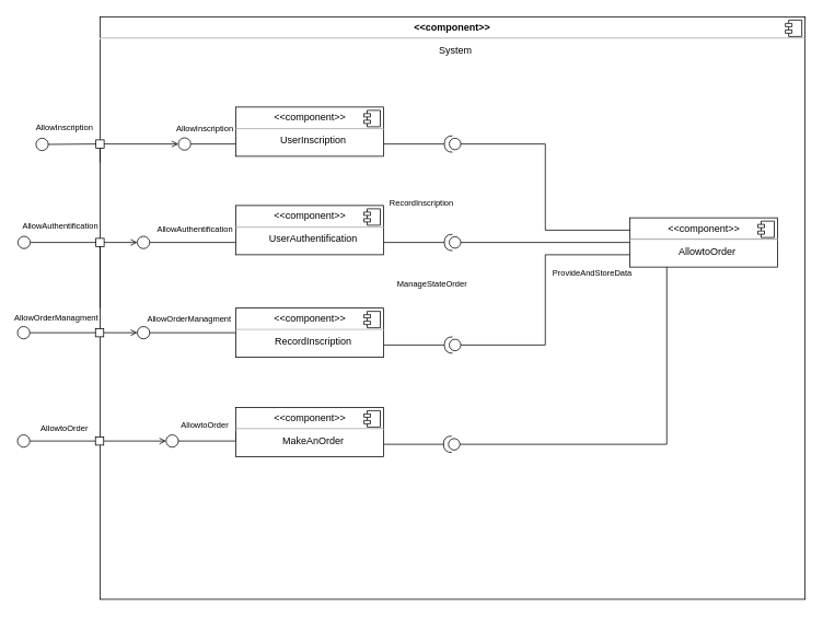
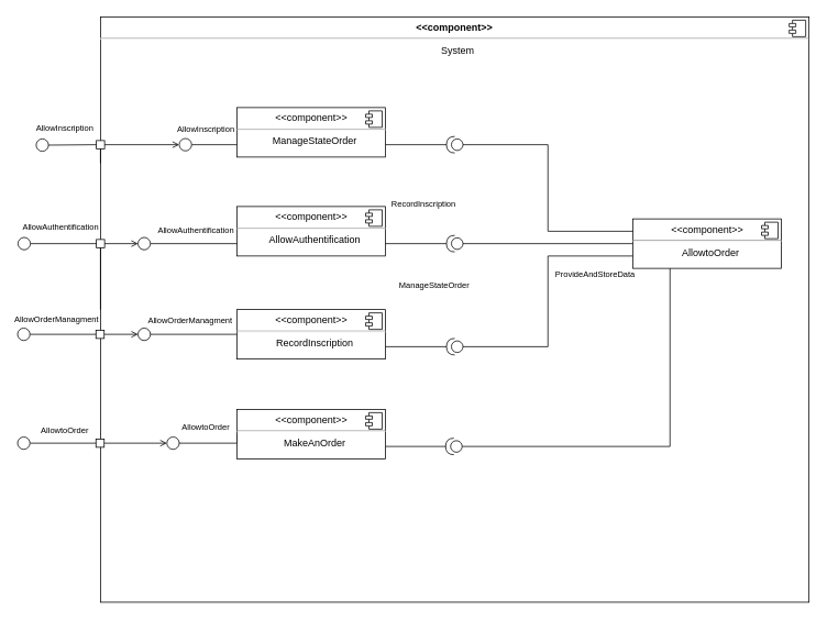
  <mxCell id="0" />
  <mxCell id="1" parent="0" />
  <mxCell id="2" value="&lt;p style=&quot;margin: 6px 0px 0px&quot;&gt;&lt;b&gt;&amp;lt;&amp;lt;component&amp;gt;&amp;gt;&lt;/b&gt;&lt;/p&gt;&lt;hr&gt;&lt;p style=&quot;margin: 0px ; margin-left: 8px&quot;&gt;System&lt;/p&gt;" style="align=center;overflow=fill;html=1;dropTarget=0;fillColor=#ffffff;" vertex="1" parent="1"><mxGeometry x="121" y="20" width="859" height="710" as="geometry" /></mxCell>
  <mxCell id="3" value="" style="shape=component;jettyWidth=8;jettyHeight=4;" vertex="1" parent="2"><mxGeometry x="1" width="20" height="20" relative="1" as="geometry"><mxPoint x="-24" y="4" as="offset" /></mxGeometry></mxCell>
- <mxCell id="4" value="&lt;p style=&quot;margin: 0px ; margin-top: 6px ; text-align: center&quot;&gt;&amp;lt;&amp;lt;component&amp;gt;&amp;gt;&lt;/p&gt;&lt;hr&gt;&lt;p style=&quot;text-align: center ; margin: 0px 0px 0px 8px&quot;&gt;&lt;span&gt;UserAuthentification&lt;/span&gt;&lt;br&gt;&lt;/p&gt;" style="align=left;overflow=fill;html=1;dropTarget=0;" vertex="1" parent="1"><mxGeometry x="286.5" y="250" width="180" height="60" as="geometry" /></mxCell>
+ <mxCell id="4" value="&lt;p style=&quot;margin: 0px ; margin-top: 6px ; text-align: center&quot;&gt;&amp;lt;&amp;lt;component&amp;gt;&amp;gt;&lt;/p&gt;&lt;hr&gt;&lt;p style=&quot;text-align: center ; margin: 0px 0px 0px 8px&quot;&gt;&lt;span&gt;AllowAuthentification&lt;/span&gt;&lt;br&gt;&lt;/p&gt;" style="align=left;overflow=fill;html=1;dropTarget=0;" vertex="1" parent="1"><mxGeometry x="286.5" y="250" width="180" height="60" as="geometry" /></mxCell>
  <mxCell id="5" value="" style="shape=component;jettyWidth=8;jettyHeight=4;" vertex="1" parent="4"><mxGeometry x="1" width="20" height="20" relative="1" as="geometry"><mxPoint x="-24" y="4" as="offset" /></mxGeometry></mxCell>
  <mxCell id="6" style="edgeStyle=orthogonalEdgeStyle;rounded=0;orthogonalLoop=1;jettySize=auto;html=1;exitX=1;exitY=0.5;exitDx=0;exitDy=0;exitPerimeter=0;entryX=1;entryY=0.75;entryDx=0;entryDy=0;endArrow=none;endFill=0;" edge="1" parent="1" source="11" target="4"><mxGeometry relative="1" as="geometry"><mxPoint x="566.5" y="290" as="targetPoint" /><mxPoint x="516.5" y="295" as="sourcePoint" /><Array as="points" /></mxGeometry></mxCell>
  <mxCell id="7" style="edgeStyle=orthogonalEdgeStyle;rounded=0;orthogonalLoop=1;jettySize=auto;html=1;exitX=0;exitY=0.5;exitDx=0;exitDy=0;entryX=0;entryY=0.5;entryDx=0;entryDy=0;entryPerimeter=0;endArrow=none;endFill=0;" edge="1" parent="1" source="9" target="11"><mxGeometry relative="1" as="geometry" /></mxCell>
  <mxCell id="8" style="edgeStyle=orthogonalEdgeStyle;rounded=0;orthogonalLoop=1;jettySize=auto;html=1;exitX=0;exitY=0.75;exitDx=0;exitDy=0;endArrow=none;endFill=0;entryX=0;entryY=0.5;entryDx=0;entryDy=0;entryPerimeter=0;" edge="1" parent="1" source="9" target="31"><mxGeometry relative="1" as="geometry"><mxPoint x="600.5" y="417" as="targetPoint" /></mxGeometry></mxCell>
  <mxCell id="9" value="&lt;p style=&quot;margin: 6px 0px 0px&quot;&gt;&amp;lt;&amp;lt;component&amp;gt;&amp;gt;&lt;br&gt;&lt;/p&gt;&lt;hr&gt;&lt;p style=&quot;margin: 0px ; margin-left: 8px&quot;&gt;AllowtoOrder&lt;/p&gt;" style="align=center;overflow=fill;html=1;dropTarget=0;" vertex="1" parent="1"><mxGeometry x="766.5" y="265" width="180" height="60" as="geometry" /></mxCell>
  <mxCell id="10" value="" style="shape=component;jettyWidth=8;jettyHeight=4;" vertex="1" parent="9"><mxGeometry x="1" width="20" height="20" relative="1" as="geometry"><mxPoint x="-24" y="4" as="offset" /></mxGeometry></mxCell>
  <mxCell id="11" value="" style="shape=providedRequiredInterface;html=1;verticalLabelPosition=bottom;rotation=-180;" vertex="1" parent="1"><mxGeometry x="540.5" y="285" width="20" height="20" as="geometry" /></mxCell>
  <mxCell id="12" style="edgeStyle=orthogonalEdgeStyle;rounded=0;orthogonalLoop=1;jettySize=auto;html=1;exitX=1;exitY=0.75;exitDx=0;exitDy=0;endArrow=none;endFill=0;entryX=1;entryY=0.5;entryDx=0;entryDy=0;entryPerimeter=0;" edge="1" parent="1" source="14" target="17"><mxGeometry relative="1" as="geometry"><mxPoint x="536.5" y="175" as="targetPoint" /></mxGeometry></mxCell>
  <mxCell id="13" style="edgeStyle=orthogonalEdgeStyle;rounded=0;orthogonalLoop=1;jettySize=auto;html=1;exitX=0;exitY=0.75;exitDx=0;exitDy=0;entryX=1;entryY=0.5;entryDx=0;entryDy=0;endArrow=none;endFill=0;" edge="1" parent="1" source="14" target="25"><mxGeometry relative="1" as="geometry" /></mxCell>
- <mxCell id="14" value="&lt;p style=&quot;margin: 0px ; margin-top: 6px ; text-align: center&quot;&gt;&amp;lt;&amp;lt;component&amp;gt;&amp;gt;&lt;/p&gt;&lt;hr&gt;&lt;p style=&quot;text-align: center ; margin: 0px 0px 0px 8px&quot;&gt;&lt;span&gt;UserInscription&lt;/span&gt;&lt;br&gt;&lt;/p&gt;" style="align=left;overflow=fill;html=1;dropTarget=0;" vertex="1" parent="1"><mxGeometry x="286.5" y="130" width="180" height="60" as="geometry" /></mxCell>
+ <mxCell id="14" value="&lt;p style=&quot;margin: 0px ; margin-top: 6px ; text-align: center&quot;&gt;&amp;lt;&amp;lt;component&amp;gt;&amp;gt;&lt;/p&gt;&lt;hr&gt;&lt;p style=&quot;text-align: center ; margin: 0px 0px 0px 8px&quot;&gt;&lt;span&gt;ManageStateOrder&lt;/span&gt;&lt;br&gt;&lt;/p&gt;" style="align=left;overflow=fill;html=1;dropTarget=0;" vertex="1" parent="1"><mxGeometry x="286.5" y="130" width="180" height="60" as="geometry" /></mxCell>
  <mxCell id="15" value="" style="shape=component;jettyWidth=8;jettyHeight=4;" vertex="1" parent="14"><mxGeometry x="1" width="20" height="20" relative="1" as="geometry"><mxPoint x="-24" y="4" as="offset" /></mxGeometry></mxCell>
  <mxCell id="16" style="edgeStyle=orthogonalEdgeStyle;rounded=0;orthogonalLoop=1;jettySize=auto;html=1;exitX=0;exitY=0.5;exitDx=0;exitDy=0;exitPerimeter=0;entryX=0;entryY=0.25;entryDx=0;entryDy=0;endArrow=none;endFill=0;" edge="1" parent="1" source="17" target="9"><mxGeometry relative="1" as="geometry" /></mxCell>
  <mxCell id="17" value="" style="shape=providedRequiredInterface;html=1;verticalLabelPosition=bottom;rotation=-180;" vertex="1" parent="1"><mxGeometry x="540.5" y="165" width="20" height="20" as="geometry" /></mxCell>
  <mxCell id="18" style="edgeStyle=orthogonalEdgeStyle;rounded=0;orthogonalLoop=1;jettySize=auto;html=1;exitX=0;exitY=0.5;exitDx=0;exitDy=0;entryX=1;entryY=0.5;entryDx=0;entryDy=0;endArrow=none;endFill=0;" edge="1" parent="1" source="19" target="34"><mxGeometry relative="1" as="geometry" /></mxCell>
  <mxCell id="19" value="&lt;p style=&quot;margin: 0px ; margin-top: 6px ; text-align: center&quot;&gt;&amp;lt;&amp;lt;component&amp;gt;&amp;gt;&lt;/p&gt;&lt;hr&gt;&lt;p style=&quot;text-align: center ; margin: 0px 0px 0px 8px&quot;&gt;&lt;span&gt;RecordInscription&lt;/span&gt;&lt;br&gt;&lt;/p&gt;" style="align=left;overflow=fill;html=1;dropTarget=0;" vertex="1" parent="1"><mxGeometry x="286.5" y="375" width="180" height="60" as="geometry" /></mxCell>
  <mxCell id="20" value="" style="shape=component;jettyWidth=8;jettyHeight=4;" vertex="1" parent="19"><mxGeometry x="1" width="20" height="20" relative="1" as="geometry"><mxPoint x="-24" y="4" as="offset" /></mxGeometry></mxCell>
  <mxCell id="21" style="edgeStyle=orthogonalEdgeStyle;rounded=0;orthogonalLoop=1;jettySize=auto;html=1;exitX=1;exitY=0.75;exitDx=0;exitDy=0;entryX=1;entryY=0.5;entryDx=0;entryDy=0;entryPerimeter=0;endArrow=none;endFill=0;" edge="1" parent="1" source="23" target="39"><mxGeometry relative="1" as="geometry" /></mxCell>
  <mxCell id="22" style="edgeStyle=orthogonalEdgeStyle;rounded=0;orthogonalLoop=1;jettySize=auto;html=1;exitX=0;exitY=0.5;exitDx=0;exitDy=0;entryX=1;entryY=0.5;entryDx=0;entryDy=0;endArrow=none;endFill=0;" edge="1" parent="1" source="23" target="35"><mxGeometry relative="1" as="geometry"><Array as="points"><mxPoint x="286.5" y="537" /></Array></mxGeometry></mxCell>
  <mxCell id="23" value="&lt;p style=&quot;margin: 0px ; margin-top: 6px ; text-align: center&quot;&gt;&amp;lt;&amp;lt;component&amp;gt;&amp;gt;&lt;/p&gt;&lt;hr&gt;&lt;p style=&quot;text-align: center ; margin: 0px 0px 0px 8px&quot;&gt;MakeAnOrder&lt;/p&gt;" style="align=left;overflow=fill;html=1;dropTarget=0;" vertex="1" parent="1"><mxGeometry x="286.5" y="496" width="180" height="60" as="geometry" /></mxCell>
  <mxCell id="24" value="" style="shape=component;jettyWidth=8;jettyHeight=4;" vertex="1" parent="23"><mxGeometry x="1" width="20" height="20" relative="1" as="geometry"><mxPoint x="-24" y="4" as="offset" /></mxGeometry></mxCell>
  <mxCell id="25" value="" style="ellipse;whiteSpace=wrap;html=1;aspect=fixed;" vertex="1" parent="1"><mxGeometry x="216.5" y="167.5" width="15" height="15" as="geometry" /></mxCell>
  <mxCell id="26" value="&lt;font style=&quot;font-size: 10px&quot;&gt;RecordInscription&lt;/font&gt;" style="text;html=1;strokeColor=none;fillColor=none;align=center;verticalAlign=middle;whiteSpace=wrap;rounded=0;" vertex="1" parent="1"><mxGeometry x="492.5" y="236" width="40" height="20" as="geometry" /></mxCell>
  <mxCell id="27" value="&lt;font style=&quot;font-size: 10px&quot;&gt;AllowInscription&lt;/font&gt;" style="text;html=1;strokeColor=none;fillColor=none;align=center;verticalAlign=middle;whiteSpace=wrap;rounded=0;" vertex="1" parent="1"><mxGeometry x="228.5" y="146" width="40" height="20" as="geometry" /></mxCell>
  <mxCell id="28" style="edgeStyle=orthogonalEdgeStyle;rounded=0;orthogonalLoop=1;jettySize=auto;html=1;exitX=1;exitY=0.5;exitDx=0;exitDy=0;entryX=0;entryY=0.75;entryDx=0;entryDy=0;endArrow=none;endFill=0;" edge="1" parent="1" source="29" target="4"><mxGeometry relative="1" as="geometry" /></mxCell>
  <mxCell id="29" value="" style="ellipse;whiteSpace=wrap;html=1;aspect=fixed;" vertex="1" parent="1"><mxGeometry x="166.5" y="287.5" width="15" height="15" as="geometry" /></mxCell>
  <mxCell id="30" style="edgeStyle=orthogonalEdgeStyle;rounded=0;orthogonalLoop=1;jettySize=auto;html=1;exitX=1;exitY=0.5;exitDx=0;exitDy=0;exitPerimeter=0;entryX=1;entryY=0.75;entryDx=0;entryDy=0;endArrow=none;endFill=0;" edge="1" parent="1" source="31" target="19"><mxGeometry relative="1" as="geometry" /></mxCell>
  <mxCell id="31" value="" style="shape=providedRequiredInterface;html=1;verticalLabelPosition=bottom;rotation=-180;" vertex="1" parent="1"><mxGeometry x="540.5" y="410" width="20" height="20" as="geometry" /></mxCell>
  <mxCell id="32" value="&lt;font style=&quot;font-size: 10px&quot;&gt;ProvideAndStoreData&lt;/font&gt;" style="text;html=1;strokeColor=none;fillColor=none;align=center;verticalAlign=middle;whiteSpace=wrap;rounded=0;" vertex="1" parent="1"><mxGeometry x="701" y="322" width="40" height="20" as="geometry" /></mxCell>
  <mxCell id="33" value="&lt;font style=&quot;font-size: 10px&quot;&gt;ManageStateOrder&lt;/font&gt;" style="text;html=1;strokeColor=none;fillColor=none;align=center;verticalAlign=middle;whiteSpace=wrap;rounded=0;" vertex="1" parent="1"><mxGeometry x="505.5" y="335" width="40" height="20" as="geometry" /></mxCell>
  <mxCell id="34" value="" style="ellipse;whiteSpace=wrap;html=1;aspect=fixed;" vertex="1" parent="1"><mxGeometry x="166.5" y="397.5" width="15" height="15" as="geometry" /></mxCell>
  <mxCell id="35" value="" style="ellipse;whiteSpace=wrap;html=1;aspect=fixed;" vertex="1" parent="1"><mxGeometry x="201.5" y="529.5" width="15" height="15" as="geometry" /></mxCell>
  <mxCell id="36" value="&lt;font style=&quot;font-size: 10px&quot;&gt;AllowAuthentification&lt;/font&gt;" style="text;html=1;strokeColor=none;fillColor=none;align=center;verticalAlign=middle;whiteSpace=wrap;rounded=0;" vertex="1" parent="1"><mxGeometry x="216.5" y="267.5" width="40" height="20" as="geometry" /></mxCell>
  <mxCell id="37" value="&lt;font style=&quot;font-size: 10px&quot;&gt;AllowOrderManagment&lt;/font&gt;" style="text;html=1;strokeColor=none;fillColor=none;align=center;verticalAlign=middle;whiteSpace=wrap;rounded=0;" vertex="1" parent="1"><mxGeometry x="210" y="378" width="40" height="20" as="geometry" /></mxCell>
  <mxCell id="38" style="edgeStyle=orthogonalEdgeStyle;rounded=0;orthogonalLoop=1;jettySize=auto;html=1;exitX=0;exitY=0.5;exitDx=0;exitDy=0;exitPerimeter=0;entryX=0.25;entryY=1;entryDx=0;entryDy=0;endArrow=none;endFill=0;" edge="1" parent="1" source="39" target="9"><mxGeometry relative="1" as="geometry" /></mxCell>
  <mxCell id="39" value="" style="shape=providedRequiredInterface;html=1;verticalLabelPosition=bottom;rotation=-180;" vertex="1" parent="1"><mxGeometry x="539.5" y="531" width="20" height="20" as="geometry" /></mxCell>
  <mxCell id="40" value="&lt;font style=&quot;font-size: 10px&quot;&gt;AllowtoOrder&lt;/font&gt;" style="text;html=1;strokeColor=none;fillColor=none;align=center;verticalAlign=middle;whiteSpace=wrap;rounded=0;" vertex="1" parent="1"><mxGeometry x="228.5" y="507" width="40" height="20" as="geometry" /></mxCell>
  <mxCell id="41" style="edgeStyle=orthogonalEdgeStyle;rounded=0;orthogonalLoop=1;jettySize=auto;html=1;exitX=0;exitY=0.25;exitDx=0;exitDy=0;entryX=0;entryY=0.5;entryDx=0;entryDy=0;endArrow=open;endFill=0;" edge="1" parent="1" source="2" target="25"><mxGeometry relative="1" as="geometry"><Array as="points"><mxPoint x="121" y="175" /></Array></mxGeometry></mxCell>
  <mxCell id="42" value="" style="whiteSpace=wrap;html=1;aspect=fixed;fillColor=#ffffff;" vertex="1" parent="1"><mxGeometry x="116" y="170" width="10" height="10" as="geometry" /></mxCell>
  <mxCell id="43" value="" style="ellipse;whiteSpace=wrap;html=1;aspect=fixed;" vertex="1" parent="1"><mxGeometry x="43" y="168" width="15" height="15" as="geometry" /></mxCell>
  <mxCell id="44" value="" style="endArrow=none;html=1;exitX=1;exitY=0.5;exitDx=0;exitDy=0;entryX=0;entryY=0.5;entryDx=0;entryDy=0;" edge="1" parent="1" source="43" target="42"><mxGeometry width="50" height="50" relative="1" as="geometry"><mxPoint x="271" y="270" as="sourcePoint" /><mxPoint x="321" y="220" as="targetPoint" /></mxGeometry></mxCell>
  <mxCell id="45" value="&lt;font style=&quot;font-size: 10px&quot;&gt;AllowInscription&lt;/font&gt;" style="text;html=1;strokeColor=none;fillColor=none;align=center;verticalAlign=middle;whiteSpace=wrap;rounded=0;" vertex="1" parent="1"><mxGeometry x="58" y="145" width="40" height="20" as="geometry" /></mxCell>
  <mxCell id="46" style="edgeStyle=orthogonalEdgeStyle;rounded=0;orthogonalLoop=1;jettySize=auto;html=1;exitX=0;exitY=0.5;exitDx=0;exitDy=0;entryX=0;entryY=0.5;entryDx=0;entryDy=0;endArrow=open;endFill=0;" edge="1" parent="1" source="2" target="29"><mxGeometry relative="1" as="geometry"><mxPoint x="11" y="310" as="sourcePoint" /><mxPoint x="106.5" y="297.5" as="targetPoint" /><Array as="points"><mxPoint x="121" y="295" /></Array></mxGeometry></mxCell>
  <mxCell id="47" value="" style="whiteSpace=wrap;html=1;aspect=fixed;fillColor=#ffffff;" vertex="1" parent="1"><mxGeometry x="116" y="290" width="10" height="10" as="geometry" /></mxCell>
  <mxCell id="48" style="edgeStyle=orthogonalEdgeStyle;rounded=0;orthogonalLoop=1;jettySize=auto;html=1;exitX=1;exitY=0.5;exitDx=0;exitDy=0;endArrow=none;endFill=0;" edge="1" parent="1" source="49" target="47"><mxGeometry relative="1" as="geometry" /></mxCell>
  <mxCell id="49" value="" style="ellipse;whiteSpace=wrap;html=1;aspect=fixed;" vertex="1" parent="1"><mxGeometry x="21" y="287.5" width="15" height="15" as="geometry" /></mxCell>
  <mxCell id="50" value="&lt;font style=&quot;font-size: 10px&quot;&gt;AllowAuthentification&lt;/font&gt;" style="text;html=1;strokeColor=none;fillColor=none;align=center;verticalAlign=middle;whiteSpace=wrap;rounded=0;" vertex="1" parent="1"><mxGeometry x="53" y="265" width="40" height="20" as="geometry" /></mxCell>
  <mxCell id="51" style="edgeStyle=orthogonalEdgeStyle;rounded=0;orthogonalLoop=1;jettySize=auto;html=1;exitX=1;exitY=0.5;exitDx=0;exitDy=0;entryX=0;entryY=0.5;entryDx=0;entryDy=0;endArrow=open;endFill=0;" edge="1" parent="1" source="52" target="34"><mxGeometry relative="1" as="geometry" /></mxCell>
  <mxCell id="52" value="" style="whiteSpace=wrap;html=1;aspect=fixed;fillColor=#ffffff;" vertex="1" parent="1"><mxGeometry x="115.5" y="400" width="10" height="10" as="geometry" /></mxCell>
  <mxCell id="53" style="edgeStyle=orthogonalEdgeStyle;rounded=0;orthogonalLoop=1;jettySize=auto;html=1;exitX=1;exitY=0.5;exitDx=0;exitDy=0;endArrow=none;endFill=0;" edge="1" parent="1" source="54" target="52"><mxGeometry relative="1" as="geometry" /></mxCell>
  <mxCell id="54" value="" style="ellipse;whiteSpace=wrap;html=1;aspect=fixed;" vertex="1" parent="1"><mxGeometry x="20.5" y="397.5" width="15" height="15" as="geometry" /></mxCell>
  <mxCell id="55" value="&lt;font style=&quot;font-size: 10px&quot;&gt;AllowOrderManagment&lt;/font&gt;" style="text;html=1;strokeColor=none;fillColor=none;align=center;verticalAlign=middle;whiteSpace=wrap;rounded=0;" vertex="1" parent="1"><mxGeometry x="48" y="376" width="40" height="20" as="geometry" /></mxCell>
  <mxCell id="56" style="edgeStyle=orthogonalEdgeStyle;rounded=0;orthogonalLoop=1;jettySize=auto;html=1;exitX=1;exitY=0.5;exitDx=0;exitDy=0;entryX=0;entryY=0.5;entryDx=0;entryDy=0;endArrow=open;endFill=0;" edge="1" parent="1" source="57" target="35"><mxGeometry relative="1" as="geometry"><mxPoint x="166.5" y="536" as="targetPoint" /></mxGeometry></mxCell>
  <mxCell id="57" value="" style="whiteSpace=wrap;html=1;aspect=fixed;fillColor=#ffffff;" vertex="1" parent="1"><mxGeometry x="115.5" y="532" width="10" height="10" as="geometry" /></mxCell>
  <mxCell id="58" style="edgeStyle=orthogonalEdgeStyle;rounded=0;orthogonalLoop=1;jettySize=auto;html=1;exitX=1;exitY=0.5;exitDx=0;exitDy=0;endArrow=none;endFill=0;" edge="1" parent="1" source="59" target="57"><mxGeometry relative="1" as="geometry" /></mxCell>
  <mxCell id="59" value="" style="ellipse;whiteSpace=wrap;html=1;aspect=fixed;" vertex="1" parent="1"><mxGeometry x="20.5" y="529.5" width="15" height="15" as="geometry" /></mxCell>
  <mxCell id="60" value="&lt;font style=&quot;font-size: 10px&quot;&gt;AllowtoOrder&lt;/font&gt;" style="text;html=1;strokeColor=none;fillColor=none;align=center;verticalAlign=middle;whiteSpace=wrap;rounded=0;" vertex="1" parent="1"><mxGeometry x="58" y="511" width="40" height="20" as="geometry" /></mxCell>
